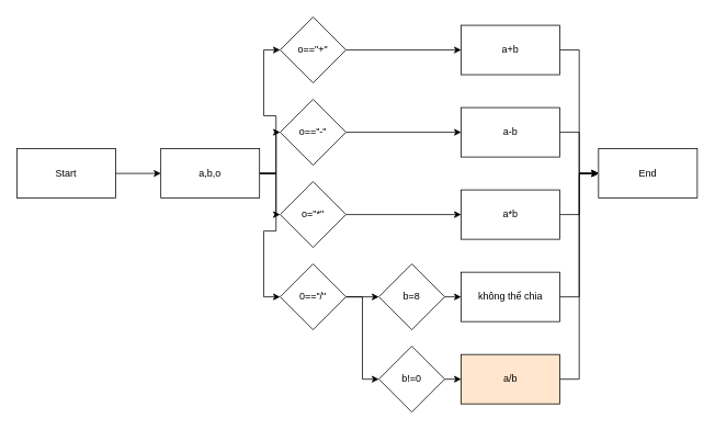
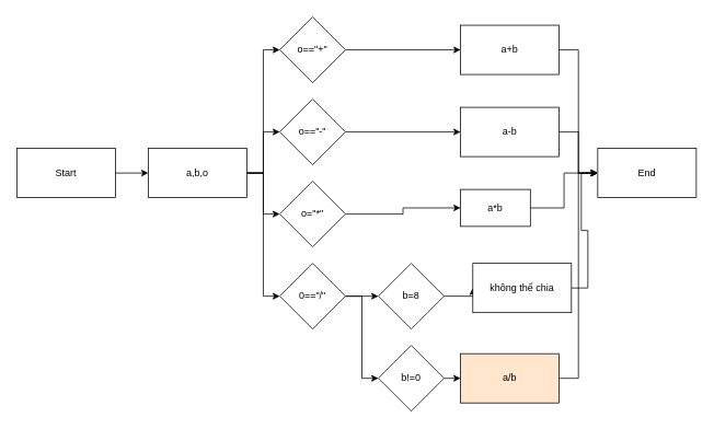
  <mxCell id="0" />
  <mxCell id="1" parent="0" />
  <mxCell id="2" style="edgeStyle=orthogonalEdgeStyle;rounded=0;orthogonalLoop=1;jettySize=auto;html=1;exitX=1;exitY=0.5;exitDx=0;exitDy=0;entryX=0;entryY=0.5;entryDx=0;entryDy=0;" edge="1" parent="1" source="3" target="8"><mxGeometry relative="1" as="geometry" /></mxCell>
  <mxCell id="3" value="Start" style="rounded=0;whiteSpace=wrap;html=1;" vertex="1" parent="1"><mxGeometry y="180" width="120" height="60" as="geometry" x="20" /></mxCell>
  <mxCell id="4" style="edgeStyle=orthogonalEdgeStyle;rounded=0;orthogonalLoop=1;jettySize=auto;html=1;exitX=1;exitY=0.5;exitDx=0;exitDy=0;entryX=0;entryY=0.5;entryDx=0;entryDy=0;" edge="1" parent="1" source="8" target="12"><mxGeometry relative="1" as="geometry" /></mxCell>
  <mxCell id="5" style="edgeStyle=orthogonalEdgeStyle;rounded=0;orthogonalLoop=1;jettySize=auto;html=1;exitX=1;exitY=0.5;exitDx=0;exitDy=0;entryX=0;entryY=0.5;entryDx=0;entryDy=0;" edge="1" parent="1" source="8" target="10"><mxGeometry relative="1" as="geometry" /></mxCell>
  <mxCell id="6" style="edgeStyle=orthogonalEdgeStyle;rounded=0;orthogonalLoop=1;jettySize=auto;html=1;exitX=1;exitY=0.5;exitDx=0;exitDy=0;entryX=0;entryY=0.5;entryDx=0;entryDy=0;" edge="1" parent="1" source="8" target="17"><mxGeometry relative="1" as="geometry" /></mxCell>
  <mxCell id="7" style="edgeStyle=orthogonalEdgeStyle;rounded=0;orthogonalLoop=1;jettySize=auto;html=1;exitX=1;exitY=0.5;exitDx=0;exitDy=0;entryX=0;entryY=0.5;entryDx=0;entryDy=0;" edge="1" parent="1" source="8" target="15"><mxGeometry relative="1" as="geometry" /></mxCell>
- <mxCell id="8" value="a,b,o" style="rounded=0;whiteSpace=wrap;html=1;" vertex="1" parent="1"><mxGeometry x="195" y="180" width="120" height="60" as="geometry" /></mxCell>
+ <mxCell id="8" value="a,b,o" style="rounded=0;whiteSpace=wrap;html=1;" vertex="1" parent="1"><mxGeometry x="180" y="180" width="120" height="60" as="geometry" /></mxCell>
  <mxCell id="9" style="edgeStyle=orthogonalEdgeStyle;rounded=0;orthogonalLoop=1;jettySize=auto;html=1;exitX=1;exitY=0.5;exitDx=0;exitDy=0;entryX=0;entryY=0.5;entryDx=0;entryDy=0;" edge="1" parent="1" source="10" target="21"><mxGeometry relative="1" as="geometry" /></mxCell>
  <mxCell id="10" value="o==&quot;-&quot;" style="rhombus;whiteSpace=wrap;html=1;" vertex="1" parent="1"><mxGeometry x="340" y="120" width="80" height="80" as="geometry" /></mxCell>
  <mxCell id="11" style="edgeStyle=orthogonalEdgeStyle;rounded=0;orthogonalLoop=1;jettySize=auto;html=1;exitX=1;exitY=0.5;exitDx=0;exitDy=0;" edge="1" parent="1" source="12" target="19"><mxGeometry relative="1" as="geometry" /></mxCell>
  <mxCell id="12" value="o==&quot;+&quot;" style="rhombus;whiteSpace=wrap;html=1;" vertex="1" parent="1"><mxGeometry x="340" y="20" width="80" height="80" as="geometry" /></mxCell>
  <mxCell id="13" style="edgeStyle=orthogonalEdgeStyle;rounded=0;orthogonalLoop=1;jettySize=auto;html=1;exitX=1;exitY=0.5;exitDx=0;exitDy=0;entryX=0;entryY=0.5;entryDx=0;entryDy=0;" edge="1" parent="1" source="15" target="25"><mxGeometry relative="1" as="geometry" /></mxCell>
  <mxCell id="14" style="edgeStyle=orthogonalEdgeStyle;rounded=0;orthogonalLoop=1;jettySize=auto;html=1;exitX=1;exitY=0.5;exitDx=0;exitDy=0;entryX=0;entryY=0.5;entryDx=0;entryDy=0;" edge="1" parent="1" source="15" target="27"><mxGeometry relative="1" as="geometry" /></mxCell>
  <mxCell id="15" value="0==&quot;/&quot;" style="rhombus;whiteSpace=wrap;html=1;" vertex="1" parent="1"><mxGeometry x="340" y="320" width="80" height="80" as="geometry" /></mxCell>
  <mxCell id="16" style="edgeStyle=orthogonalEdgeStyle;rounded=0;orthogonalLoop=1;jettySize=auto;html=1;exitX=1;exitY=0.5;exitDx=0;exitDy=0;" edge="1" parent="1" source="17" target="23"><mxGeometry relative="1" as="geometry" /></mxCell>
  <mxCell id="17" value="o=&quot;*&quot;" style="rhombus;whiteSpace=wrap;html=1;" vertex="1" parent="1"><mxGeometry x="340" y="220" width="80" height="80" as="geometry" /></mxCell>
  <mxCell id="18" style="edgeStyle=orthogonalEdgeStyle;rounded=0;orthogonalLoop=1;jettySize=auto;html=1;exitX=1;exitY=0.5;exitDx=0;exitDy=0;entryX=0;entryY=0.5;entryDx=0;entryDy=0;" edge="1" parent="1" source="19" target="30"><mxGeometry relative="1" as="geometry" /></mxCell>
  <mxCell id="19" value="a+b" style="rounded=0;whiteSpace=wrap;html=1;" vertex="1" parent="1"><mxGeometry x="560" y="30" width="120" height="60" as="geometry" /></mxCell>
  <mxCell id="20" style="edgeStyle=orthogonalEdgeStyle;rounded=0;orthogonalLoop=1;jettySize=auto;html=1;exitX=1;exitY=0.5;exitDx=0;exitDy=0;entryX=0;entryY=0.5;entryDx=0;entryDy=0;" edge="1" parent="1" source="21" target="30"><mxGeometry relative="1" as="geometry" /></mxCell>
  <mxCell id="21" value="a-b" style="rounded=0;whiteSpace=wrap;html=1;" vertex="1" parent="1"><mxGeometry x="560" y="130" width="120" height="60" as="geometry" /></mxCell>
  <mxCell id="22" style="edgeStyle=orthogonalEdgeStyle;rounded=0;orthogonalLoop=1;jettySize=auto;html=1;exitX=1;exitY=0.5;exitDx=0;exitDy=0;entryX=0;entryY=0.5;entryDx=0;entryDy=0;" edge="1" parent="1" source="23" target="30"><mxGeometry relative="1" as="geometry" /></mxCell>
- <mxCell id="23" value="a*b" style="rounded=0;whiteSpace=wrap;html=1;" vertex="1" parent="1"><mxGeometry x="560" y="230" width="120" height="60" as="geometry" /></mxCell>
+ <mxCell id="23" value="a*b" style="rounded=0;whiteSpace=wrap;html=1;" vertex="1" parent="1"><mxGeometry x="560" y="230" width="85" height="45" as="geometry" /></mxCell>
  <mxCell id="24" style="edgeStyle=orthogonalEdgeStyle;rounded=0;orthogonalLoop=1;jettySize=auto;html=1;exitX=1;exitY=0.5;exitDx=0;exitDy=0;entryX=0;entryY=0.5;entryDx=0;entryDy=0;" edge="1" parent="1" source="25" target="29"><mxGeometry relative="1" as="geometry" /></mxCell>
  <mxCell id="25" value="b=8" style="rhombus;whiteSpace=wrap;html=1;" vertex="1" parent="1"><mxGeometry x="460" y="320" width="80" height="80" as="geometry" /></mxCell>
  <mxCell id="26" style="edgeStyle=orthogonalEdgeStyle;rounded=0;orthogonalLoop=1;jettySize=auto;html=1;exitX=1;exitY=0.5;exitDx=0;exitDy=0;entryX=0;entryY=0.5;entryDx=0;entryDy=0;" edge="1" parent="1" source="27" target="32"><mxGeometry relative="1" as="geometry" /></mxCell>
  <mxCell id="27" value="b!=0" style="rhombus;whiteSpace=wrap;html=1;" vertex="1" parent="1"><mxGeometry x="460" y="420" width="80" height="80" as="geometry" /></mxCell>
  <mxCell id="28" style="edgeStyle=orthogonalEdgeStyle;rounded=0;orthogonalLoop=1;jettySize=auto;html=1;exitX=1;exitY=0.5;exitDx=0;exitDy=0;entryX=0;entryY=0.5;entryDx=0;entryDy=0;" edge="1" parent="1" source="29" target="30"><mxGeometry relative="1" as="geometry" /></mxCell>
- <mxCell id="29" value="không thể chia" style="rounded=0;whiteSpace=wrap;html=1;" vertex="1" parent="1"><mxGeometry x="560" y="330" width="120" height="60" as="geometry" /></mxCell>
+ <mxCell id="29" value="không thể chia" style="rounded=0;whiteSpace=wrap;html=1;" vertex="1" parent="1"><mxGeometry x="575" y="320" width="120" height="60" as="geometry" /></mxCell>
  <mxCell id="30" value="End" style="rounded=0;whiteSpace=wrap;html=1;" vertex="1" parent="1"><mxGeometry x="727" y="180" width="120" height="60" as="geometry" /></mxCell>
  <mxCell id="31" style="edgeStyle=orthogonalEdgeStyle;rounded=0;orthogonalLoop=1;jettySize=auto;html=1;exitX=1;exitY=0.5;exitDx=0;exitDy=0;entryX=0;entryY=0.5;entryDx=0;entryDy=0;" edge="1" parent="1" source="32" target="30"><mxGeometry relative="1" as="geometry" /></mxCell>
  <mxCell id="32" value="a/b" style="rounded=0;whiteSpace=wrap;html=1;fillColor=#ffe6cc;" vertex="1" parent="1"><mxGeometry x="560" y="430" width="120" height="60" as="geometry" /></mxCell>
